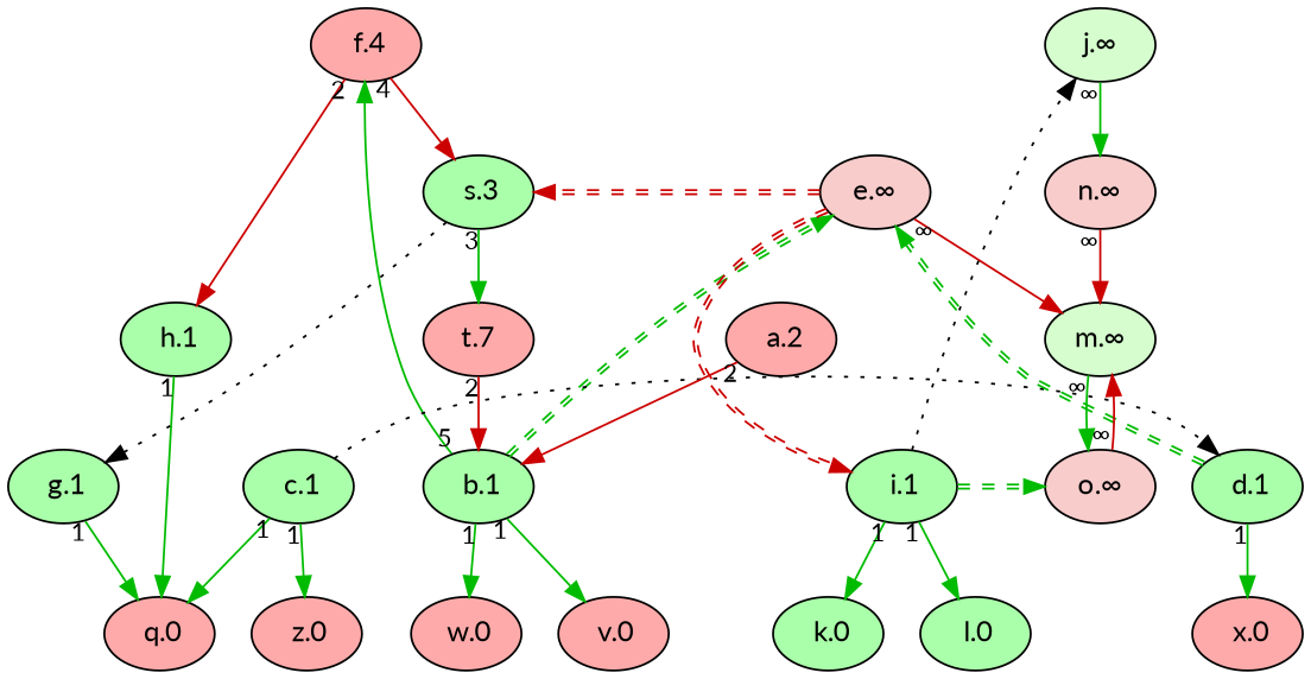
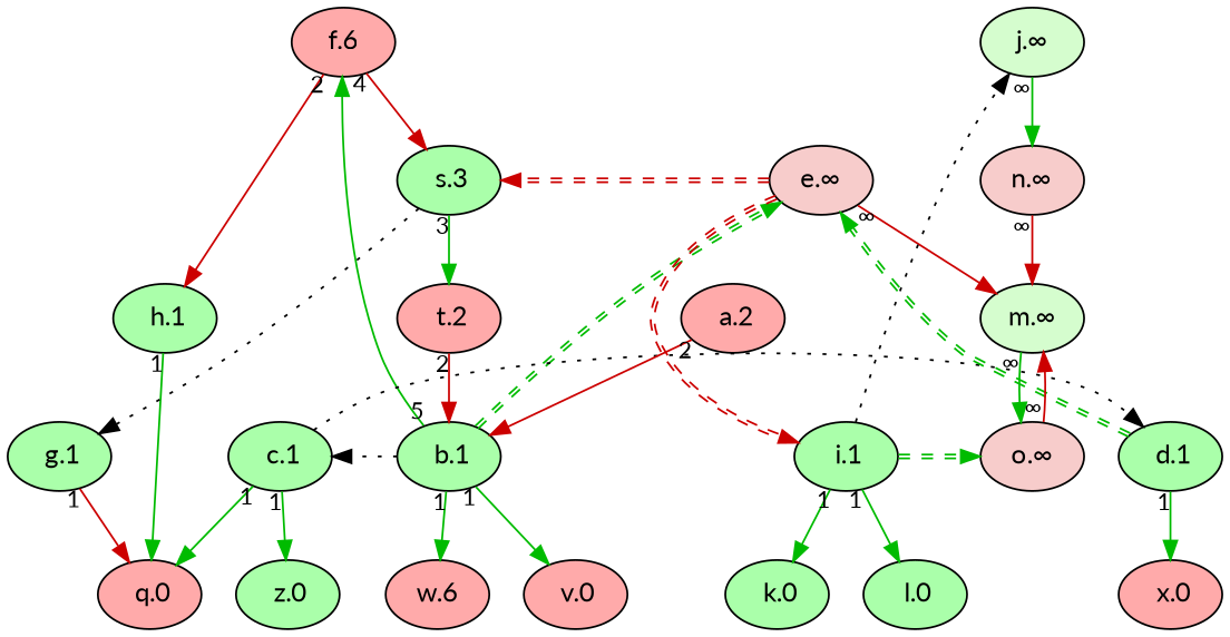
  digraph {
    fontname=Lato
    node [fillcolor="#AAFFAA" fontname=Lato fontsize=14 style=filled]
    edge [color="#00BB00" dir=forward fontname=Lato fontsize=12 labeldistance=1.5 style=solid]
    n1 [fillcolor="#FFAAAA" label=" v.0"]
-   n2 [fillcolor="#FFAAAA" label=" z.0"]
+   n2 [label=" z.0"]
    n3 [fillcolor="#FFAAAA" label=" x.0"]
-   n4 [fillcolor="#FFAAAA" label=" w.0"]
+   n4 [fillcolor="#FFAAAA" label="w.6"]
    n5 [fillcolor="#FFAAAA" label=" q.0"]
    n6 [label=" l.0"]
    n7 [label=" k.0"]
-   n8 [fillcolor="#FFAAAA" label=" f.4"]
+   n8 [fillcolor="#FFAAAA" label="f.6"]
    n9 [label=" h.1"]
    n10 [label=" s.3"]
    n11 [label=" b.1"]
    n12 [label=" c.1"]
    n13 [fillcolor="#f7cccb" label="e.∞"]
    n14 [label=" d.1"]
    n15 [label=" i.1"]
    n16 [fillcolor="#d5fdce" label="m.∞"]
    n17 [fillcolor="#d5fdce" label="j.∞"]
    n18 [fillcolor="#f7cccb" label="o.∞"]
    n19 [fillcolor="#f7cccb" label="n.∞"]
    n20 [label=" g.1"]
    n21 [fillcolor="#FFAAAA" label=" a.2"]
-   n22 [fillcolor="#FFAAAA" label="t.7"]
+   n22 [fillcolor="#FFAAAA" label=" t.2"]
    subgraph sub_1 {
      rank=max
      n1
      n2
      n3
      n4
      n5
      n6
      n7
    }
    subgraph sub_2 {
      rank=min
      n8
    }
    n8 -> n9 [color="#CC0000" taillabel=2]
    n8 -> n10 [color="#CC0000" taillabel=4]
    n9 -> n5 [taillabel=1]
    n10 -> n20 [color=black constraint=false style=dotted]
    n10 -> n22 [taillabel=3]
    n11 -> n1 [taillabel=1]
    n11 -> n4 [taillabel=1]
    n11 -> n8 [taillabel=5]
+   n11 -> n12 [color=black constraint=false style=dotted]
    n11 -> n13 [color="#00BB00:#00BB00" constraint=false style=dashed]
    n12 -> n2 [taillabel=1]
    n12 -> n5 [taillabel=1]
    n12 -> n14 [color=black constraint=false style=dotted]
    n13 -> n10 [color="#CC0000:#CC0000" constraint=false style=dashed]
    n13 -> n15 [color="#CC0000:#CC0000" constraint=false style=dashed]
    n13 -> n16 [color="#CC0000" taillabel="∞"]
    n14 -> n3 [taillabel=1]
    n14 -> n13 [color="#00BB00:#00BB00" constraint=false style=dashed]
    n15 -> n6 [taillabel=1]
    n15 -> n7 [taillabel=1]
    n15 -> n17 [color=black constraint=false style=dotted]
    n15 -> n18 [color="#00BB00:#00BB00" constraint=false style=dashed]
    n16 -> n18 [taillabel="∞"]
    n17 -> n19 [taillabel="∞"]
    n18 -> n16 [color="#CC0000" taillabel="∞"]
    n19 -> n16 [color="#CC0000" taillabel="∞"]
-   n20 -> n5 [taillabel=1]
+   n20 -> n5 [color="#CC0000" taillabel=1]
    n21 -> n11 [color="#CC0000" taillabel=2]
    n22 -> n11 [color="#CC0000" taillabel=2]
  }
